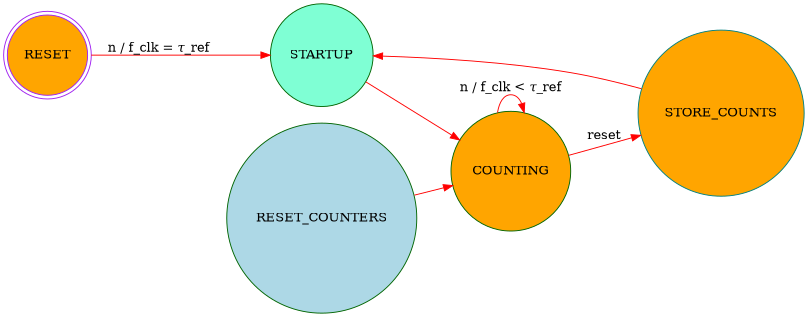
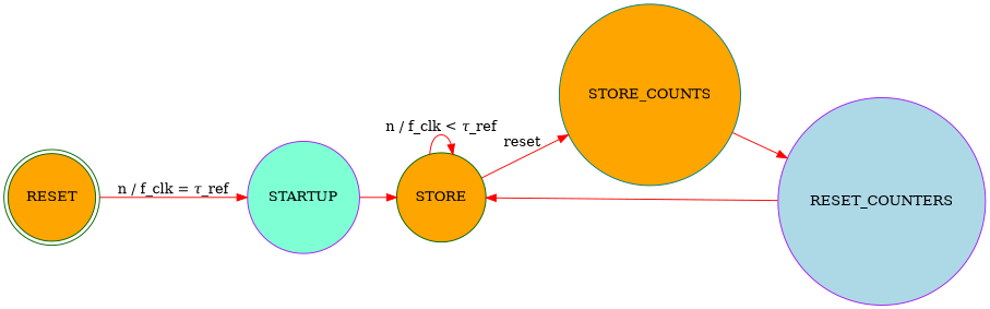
  digraph {
    rankdir=LR
    node [color=darkgreen fillcolor=orange shape=circle style=filled]
    edge [color=red]
-   RESET [color=purple shape=doublecircle]
-   STARTUP [fillcolor=aquamarine]
-   COUNTING
+   RESET [shape=doublecircle]
+   STARTUP [color=purple fillcolor=aquamarine]
+   COUNTING [label=STORE]
    STORE_COUNTS [color=teal]
-   RESET_COUNTERS [fillcolor=lightblue]
+   RESET_COUNTERS [color=purple fillcolor=lightblue]
    RESET -> STARTUP [label="n / f_clk = 𝜏_ref"]
    STARTUP -> COUNTING
    COUNTING -> COUNTING [label="n / f_clk < 𝜏_ref"]
    COUNTING -> STORE_COUNTS [label=reset]
-   STORE_COUNTS -> STARTUP
+   STORE_COUNTS -> RESET_COUNTERS
    RESET_COUNTERS -> COUNTING
  }
